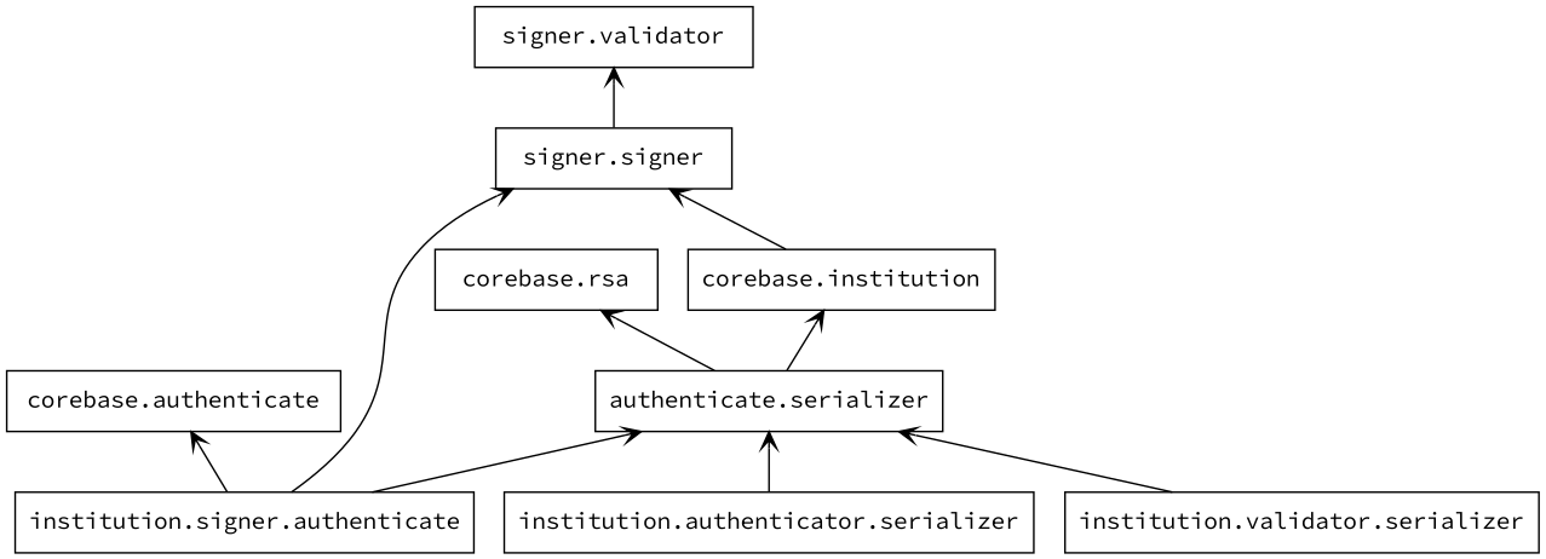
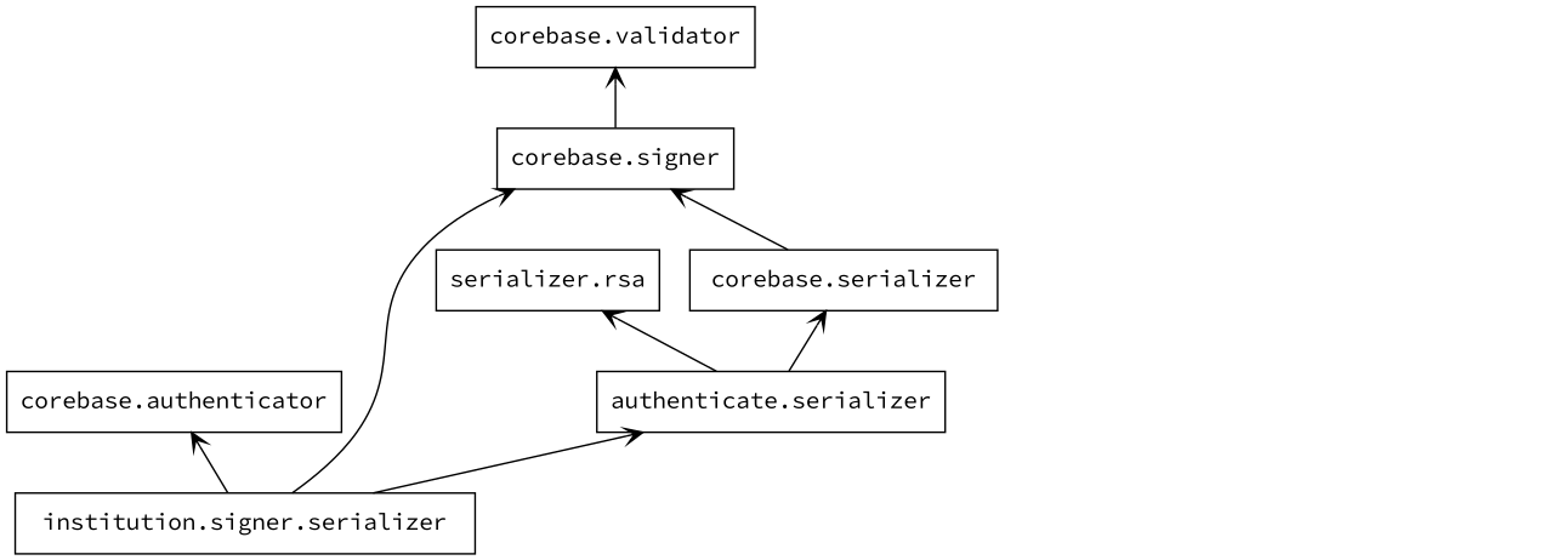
  digraph {
    fontname="Source Code Pro"
    rankdir=BT
    node [fontname="Source Code Pro" shape=box]
    edge [arrowhead=open arrowtail=none fontname="Source Code Pro"]
-   n1 [label="corebase.authenticate"]
-   n2 [label="corebase.rsa"]
-   n3 [label="corebase.institution"]
-   n4 [label="signer.signer"]
-   n5 [label="signer.validator"]
-   n6 [label="institution.authenticator.serializer"]
+   n1 [label="corebase.authenticator"]
+   n2 [label="serializer.rsa"]
+   n3 [label="corebase.serializer"]
+   n4 [label="corebase.signer"]
+   n5 [label="corebase.validator"]
    n7 [label="authenticate.serializer"]
-   n8 [label="institution.signer.authenticate"]
-   n9 [label="institution.validator.serializer"]
+   n8 [label="institution.signer.serializer"]
    n3 -> n4
    n4 -> n5
-   n6 -> n7
    n7 -> n2
    n7 -> n3
    n8 -> n1
    n8 -> n4
    n8 -> n7
-   n9 -> n7
  }
